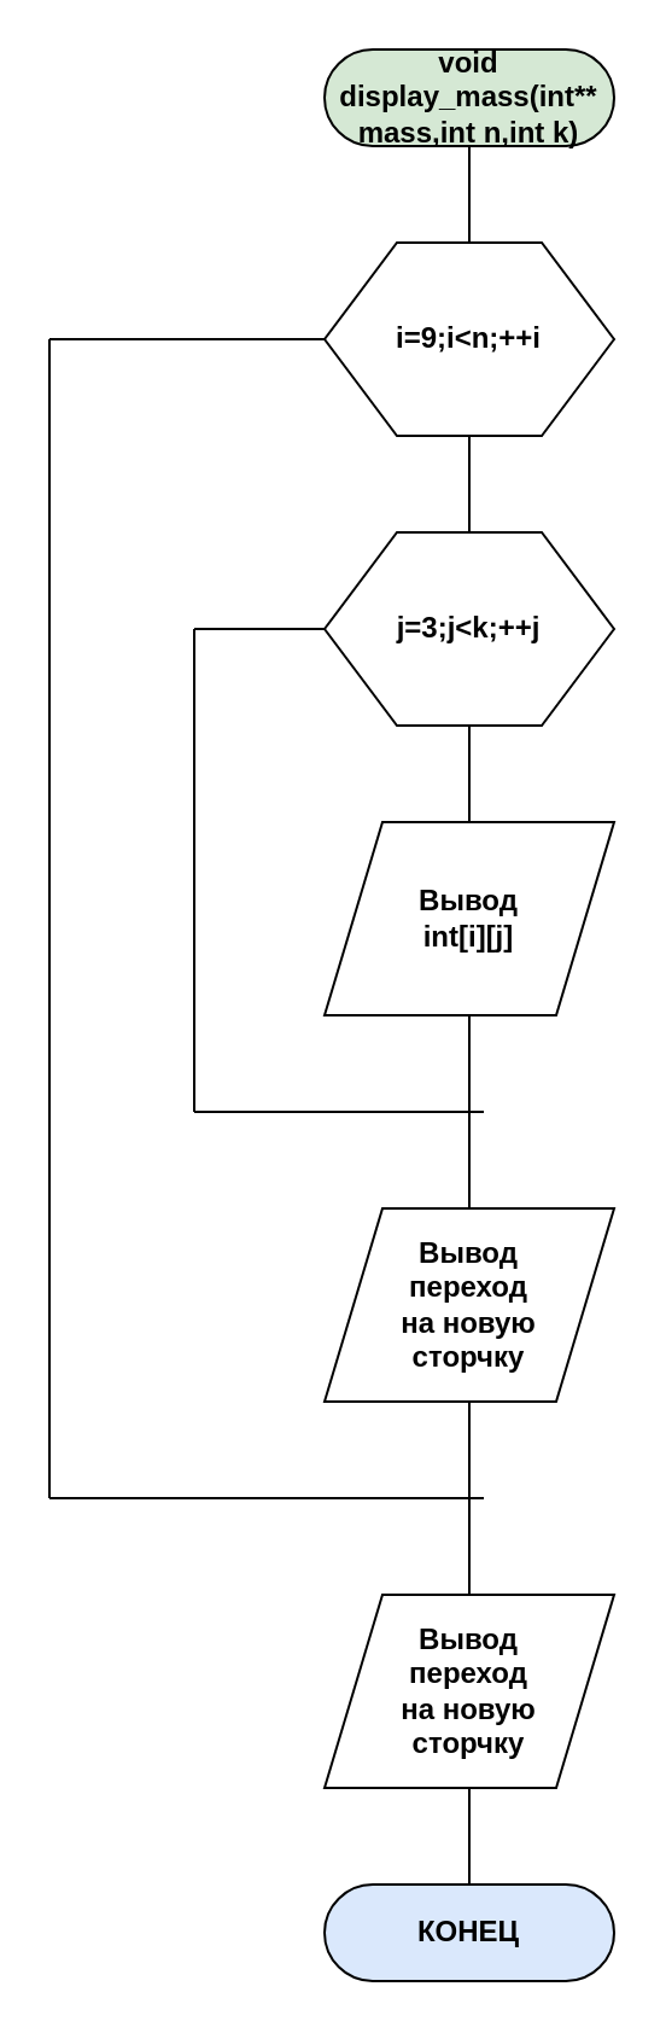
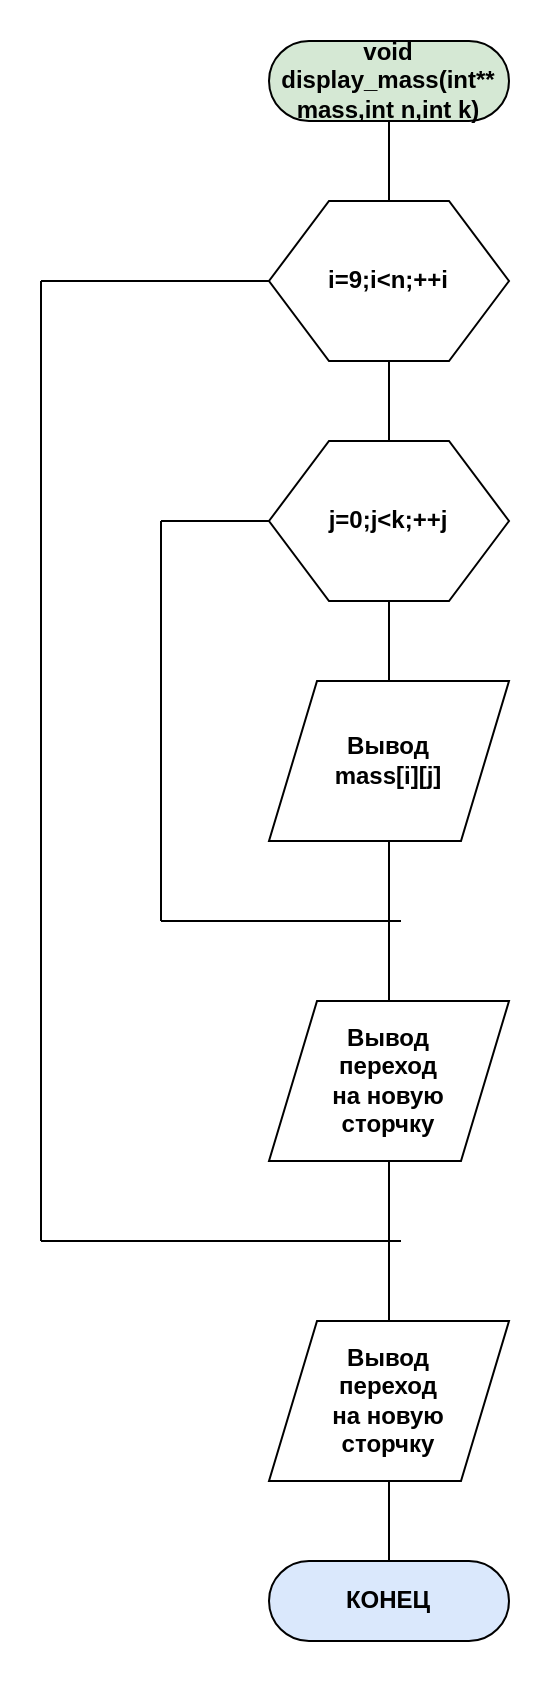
  <mxCell id="0" />
  <mxCell id="1" parent="0" />
  <mxCell id="2" value="&lt;b&gt;void&lt;/b&gt; &lt;b&gt;display_mass(int** mass,int n,int k)&lt;/b&gt;" style="rounded=1;whiteSpace=wrap;html=1;arcSize=50;fillColor=#d5e8d4;" vertex="1" parent="1"><mxGeometry x="134" y="20" width="120" height="40" as="geometry" /></mxCell>
  <mxCell id="3" value="" style="endArrow=none;html=1;entryX=0.5;entryY=1;entryDx=0;entryDy=0;" edge="1" parent="1" target="2"><mxGeometry width="50" height="50" relative="1" as="geometry"><mxPoint x="194" y="100" as="sourcePoint" /><mxPoint x="360" y="370" as="targetPoint" /></mxGeometry></mxCell>
  <mxCell id="4" value="&lt;b&gt;i=9;i&amp;lt;n;++i&lt;/b&gt;" style="shape=hexagon;perimeter=hexagonPerimeter2;whiteSpace=wrap;html=1;" vertex="1" parent="1"><mxGeometry x="134" y="100" width="120" height="80" as="geometry" /></mxCell>
  <mxCell id="5" value="" style="endArrow=none;html=1;entryX=0.5;entryY=1;entryDx=0;entryDy=0;" edge="1" parent="1" target="4"><mxGeometry width="50" height="50" relative="1" as="geometry"><mxPoint x="194" y="220" as="sourcePoint" /><mxPoint x="360" y="370" as="targetPoint" /></mxGeometry></mxCell>
- <mxCell id="6" value="&lt;b&gt;j=3;j&amp;lt;k;++j&lt;/b&gt;" style="shape=hexagon;perimeter=hexagonPerimeter2;whiteSpace=wrap;html=1;" vertex="1" parent="1"><mxGeometry x="134" y="220" width="120" height="80" as="geometry" /></mxCell>
+ <mxCell id="6" value="&lt;b&gt;j=0;j&amp;lt;k;++j&lt;/b&gt;" style="shape=hexagon;perimeter=hexagonPerimeter2;whiteSpace=wrap;html=1;" vertex="1" parent="1"><mxGeometry x="134" y="220" width="120" height="80" as="geometry" /></mxCell>
  <mxCell id="7" value="" style="endArrow=none;html=1;entryX=0.5;entryY=1;entryDx=0;entryDy=0;" edge="1" parent="1" target="6"><mxGeometry width="50" height="50" relative="1" as="geometry"><mxPoint x="194" y="340" as="sourcePoint" /><mxPoint x="360" y="370" as="targetPoint" /></mxGeometry></mxCell>
- <mxCell id="8" value="&lt;div&gt;&lt;b&gt;Вывод&lt;/b&gt;&lt;/div&gt;&lt;div&gt;&lt;b&gt;int[i][j]&lt;/b&gt;&lt;br&gt;&lt;/div&gt;" style="shape=parallelogram;perimeter=parallelogramPerimeter;whiteSpace=wrap;html=1;" vertex="1" parent="1"><mxGeometry x="134" y="340" width="120" height="80" as="geometry" /></mxCell>
+ <mxCell id="8" value="&lt;div&gt;&lt;b&gt;Вывод&lt;/b&gt;&lt;/div&gt;&lt;div&gt;&lt;b&gt;mass[i][j]&lt;/b&gt;&lt;br&gt;&lt;/div&gt;" style="shape=parallelogram;perimeter=parallelogramPerimeter;whiteSpace=wrap;html=1;" vertex="1" parent="1"><mxGeometry x="134" y="340" width="120" height="80" as="geometry" /></mxCell>
  <mxCell id="9" value="" style="endArrow=none;html=1;entryX=0.5;entryY=1;entryDx=0;entryDy=0;" edge="1" parent="1" target="8"><mxGeometry width="50" height="50" relative="1" as="geometry"><mxPoint x="194" y="500" as="sourcePoint" /><mxPoint x="360" y="370" as="targetPoint" /></mxGeometry></mxCell>
  <mxCell id="10" value="" style="endArrow=none;html=1;entryX=0;entryY=0.5;entryDx=0;entryDy=0;" edge="1" parent="1" target="6"><mxGeometry width="50" height="50" relative="1" as="geometry"><mxPoint x="80" y="260" as="sourcePoint" /><mxPoint x="360" y="370" as="targetPoint" /></mxGeometry></mxCell>
  <mxCell id="11" value="" style="endArrow=none;html=1;" edge="1" parent="1"><mxGeometry width="50" height="50" relative="1" as="geometry"><mxPoint x="80" y="460" as="sourcePoint" /><mxPoint x="80" y="260" as="targetPoint" /></mxGeometry></mxCell>
  <mxCell id="12" value="" style="endArrow=none;html=1;" edge="1" parent="1"><mxGeometry width="50" height="50" relative="1" as="geometry"><mxPoint x="80" y="460" as="sourcePoint" /><mxPoint x="200" y="460" as="targetPoint" /></mxGeometry></mxCell>
  <mxCell id="13" value="&lt;div&gt;&lt;b&gt;Вывод&lt;/b&gt;&lt;/div&gt;&lt;div&gt;&lt;b&gt;переход &lt;br&gt;&lt;/b&gt;&lt;/div&gt;&lt;div&gt;&lt;b&gt;на новую &lt;br&gt;&lt;/b&gt;&lt;/div&gt;&lt;div&gt;&lt;b&gt;сторчку&lt;br&gt;&lt;/b&gt;&lt;/div&gt;" style="shape=parallelogram;perimeter=parallelogramPerimeter;whiteSpace=wrap;html=1;" vertex="1" parent="1"><mxGeometry x="134" y="500" width="120" height="80" as="geometry" /></mxCell>
  <mxCell id="14" value="" style="endArrow=none;html=1;entryX=0.5;entryY=1;entryDx=0;entryDy=0;" edge="1" parent="1" target="13"><mxGeometry width="50" height="50" relative="1" as="geometry"><mxPoint x="194" y="660" as="sourcePoint" /><mxPoint x="360" y="400" as="targetPoint" /></mxGeometry></mxCell>
  <mxCell id="15" value="" style="endArrow=none;html=1;entryX=0;entryY=0.5;entryDx=0;entryDy=0;" edge="1" parent="1" target="4"><mxGeometry width="50" height="50" relative="1" as="geometry"><mxPoint x="20" y="140" as="sourcePoint" /><mxPoint x="360" y="400" as="targetPoint" /></mxGeometry></mxCell>
  <mxCell id="16" value="" style="endArrow=none;html=1;" edge="1" parent="1"><mxGeometry width="50" height="50" relative="1" as="geometry"><mxPoint x="20" y="620" as="sourcePoint" /><mxPoint x="20" y="140" as="targetPoint" /></mxGeometry></mxCell>
  <mxCell id="17" value="" style="endArrow=none;html=1;" edge="1" parent="1"><mxGeometry width="50" height="50" relative="1" as="geometry"><mxPoint x="20" y="620" as="sourcePoint" /><mxPoint x="200" y="620" as="targetPoint" /></mxGeometry></mxCell>
  <mxCell id="18" value="&lt;b&gt;КОНЕЦ&lt;/b&gt;" style="rounded=1;whiteSpace=wrap;html=1;arcSize=50;fillColor=#dae8fc;" vertex="1" parent="1"><mxGeometry x="134" y="780" width="120" height="40" as="geometry" /></mxCell>
  <mxCell id="19" value="&lt;div&gt;&lt;b&gt;Вывод&lt;/b&gt;&lt;/div&gt;&lt;div&gt;&lt;b&gt;переход &lt;br&gt;&lt;/b&gt;&lt;/div&gt;&lt;div&gt;&lt;b&gt;на новую &lt;br&gt;&lt;/b&gt;&lt;/div&gt;&lt;div&gt;&lt;b&gt;сторчку&lt;br&gt;&lt;/b&gt;&lt;/div&gt;" style="shape=parallelogram;perimeter=parallelogramPerimeter;whiteSpace=wrap;html=1;" vertex="1" parent="1"><mxGeometry x="134" y="660" width="120" height="80" as="geometry" /></mxCell>
  <mxCell id="20" value="" style="endArrow=none;html=1;exitX=0.5;exitY=1;exitDx=0;exitDy=0;" edge="1" parent="1" source="19"><mxGeometry width="50" height="50" relative="1" as="geometry"><mxPoint x="310" y="600" as="sourcePoint" /><mxPoint x="194" y="780" as="targetPoint" /></mxGeometry></mxCell>
